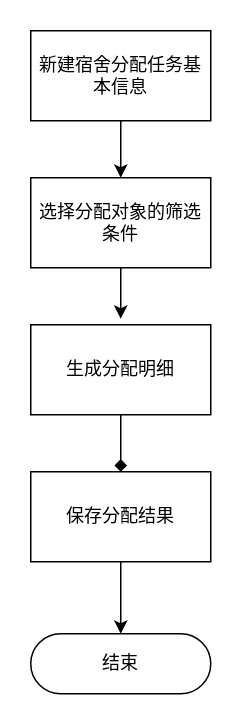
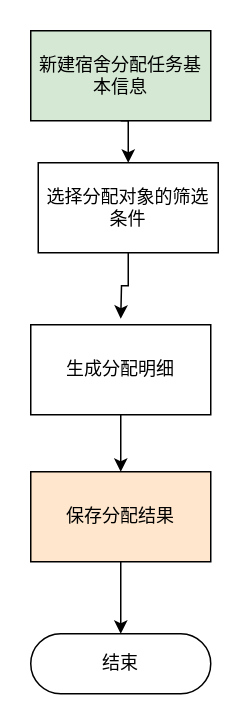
  <mxCell id="0" />
  <mxCell id="1" parent="0" />
  <mxCell id="2" style="edgeStyle=orthogonalEdgeStyle;rounded=0;orthogonalLoop=1;jettySize=auto;html=1;exitX=0.5;exitY=1;exitDx=0;exitDy=0;entryX=0.5;entryY=0;entryDx=0;entryDy=0;" edge="1" parent="1" source="3" target="6"><mxGeometry relative="1" as="geometry" /></mxCell>
- <mxCell id="3" value="新建宿舍分配任务基本信息" style="rounded=0;whiteSpace=wrap;html=1;" vertex="1" parent="1"><mxGeometry x="20" y="20" width="120" height="60" as="geometry" /></mxCell>
+ <mxCell id="3" value="新建宿舍分配任务基本信息" style="rounded=0;whiteSpace=wrap;html=1;fillColor=#d5e8d4;" vertex="1" parent="1"><mxGeometry x="20" y="20" width="120" height="60" as="geometry" /></mxCell>
  <mxCell id="4" value="结束" style="rounded=1;whiteSpace=wrap;html=1;arcSize=50;" vertex="1" parent="1"><mxGeometry x="20" y="422" width="120" height="40" as="geometry" /></mxCell>
  <mxCell id="5" style="edgeStyle=orthogonalEdgeStyle;rounded=0;orthogonalLoop=1;jettySize=auto;html=1;" edge="1" parent="1" source="6"><mxGeometry relative="1" as="geometry"><mxPoint x="80" y="212" as="targetPoint" /></mxGeometry></mxCell>
- <mxCell id="6" value="选择分配对象的筛选条件" style="rounded=0;whiteSpace=wrap;html=1;" vertex="1" parent="1"><mxGeometry x="20" y="118" width="120" height="60" as="geometry" /></mxCell>
- <mxCell id="7" style="edgeStyle=orthogonalEdgeStyle;rounded=0;orthogonalLoop=1;jettySize=auto;html=1;entryX=0.5;entryY=0;entryDx=0;entryDy=0;endArrow=diamond;" edge="1" parent="1" source="8" target="10"><mxGeometry relative="1" as="geometry" /></mxCell>
+ <mxCell id="6" value="选择分配对象的筛选条件" style="rounded=0;whiteSpace=wrap;html=1;" vertex="1" parent="1"><mxGeometry x="25" y="108" width="120" height="60" as="geometry" /></mxCell>
+ <mxCell id="7" style="edgeStyle=orthogonalEdgeStyle;rounded=0;orthogonalLoop=1;jettySize=auto;html=1;entryX=0.5;entryY=0;entryDx=0;entryDy=0;" edge="1" parent="1" source="8" target="10"><mxGeometry relative="1" as="geometry" /></mxCell>
  <mxCell id="8" value="生成分配明细" style="rounded=0;whiteSpace=wrap;html=1;" vertex="1" parent="1"><mxGeometry x="20" y="216" width="120" height="60" as="geometry" /></mxCell>
  <mxCell id="9" style="edgeStyle=orthogonalEdgeStyle;rounded=0;orthogonalLoop=1;jettySize=auto;html=1;entryX=0.5;entryY=0;entryDx=0;entryDy=0;" edge="1" parent="1" source="10" target="4"><mxGeometry relative="1" as="geometry" /></mxCell>
- <mxCell id="10" value="保存分配结果" style="rounded=0;whiteSpace=wrap;html=1;" vertex="1" parent="1"><mxGeometry x="20" y="314" width="120" height="60" as="geometry" /></mxCell>
+ <mxCell id="10" value="保存分配结果" style="rounded=0;whiteSpace=wrap;html=1;fillColor=#ffe6cc;" vertex="1" parent="1"><mxGeometry x="20" y="314" width="120" height="60" as="geometry" /></mxCell>
